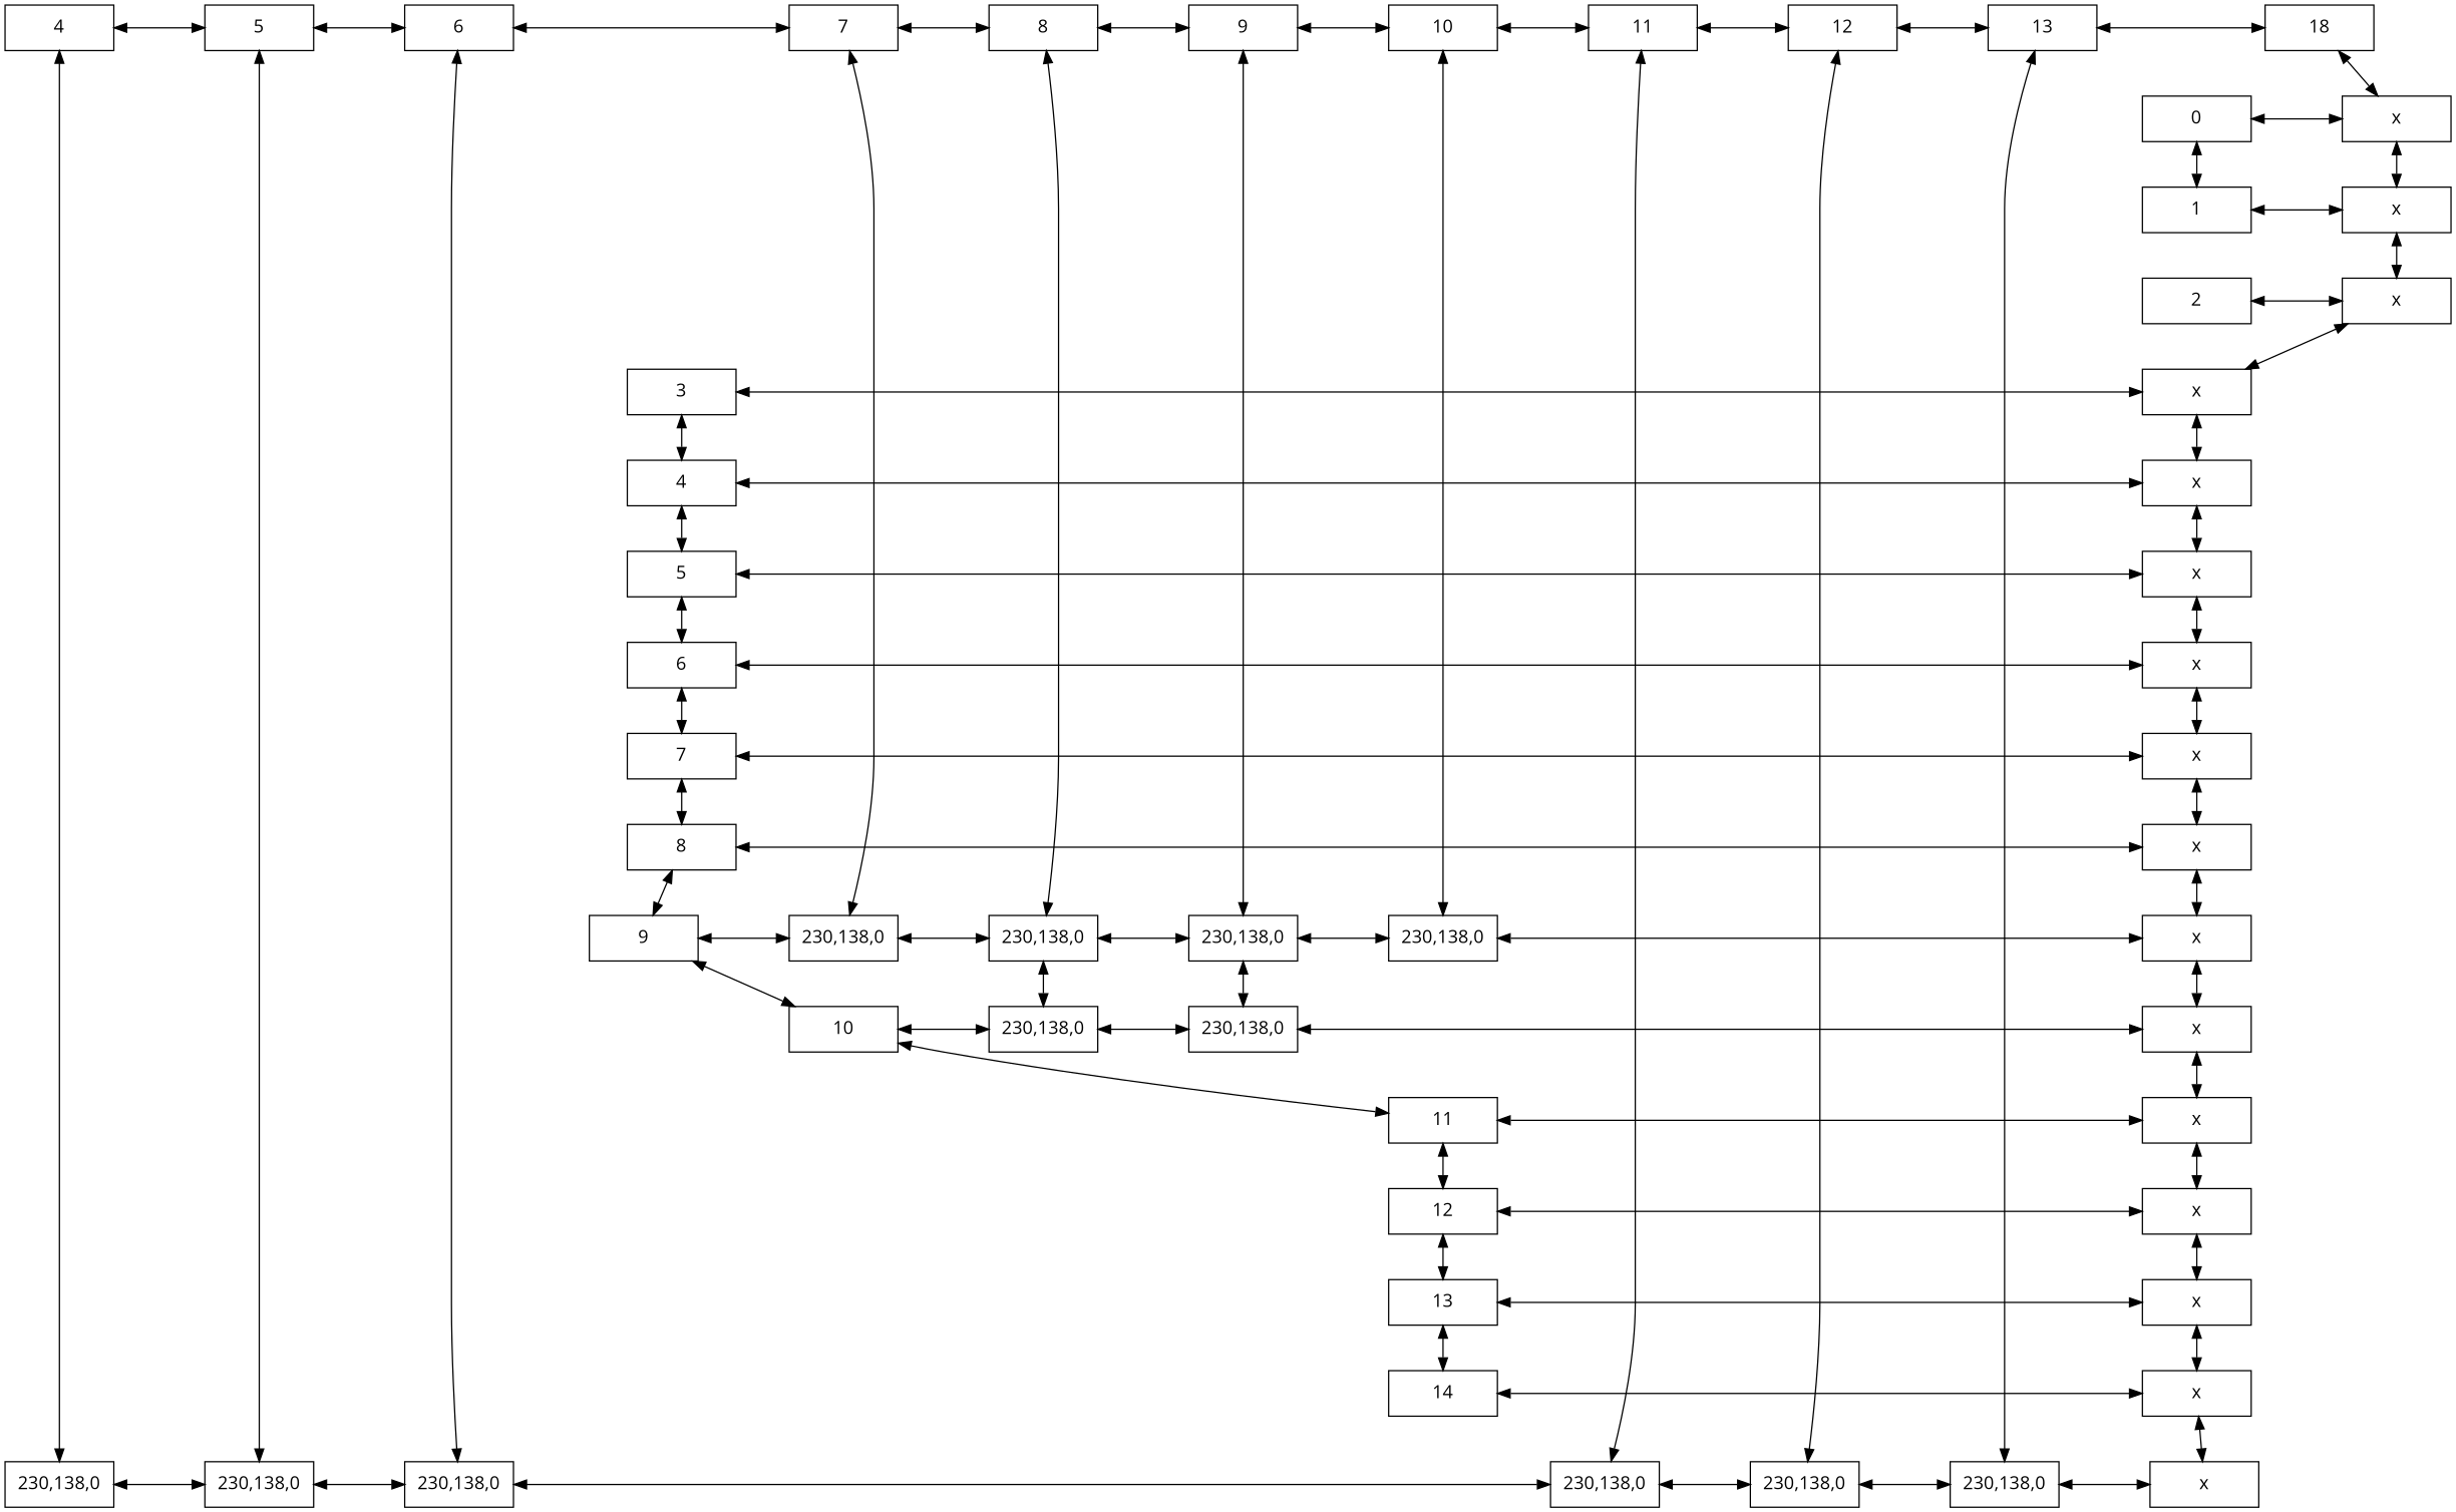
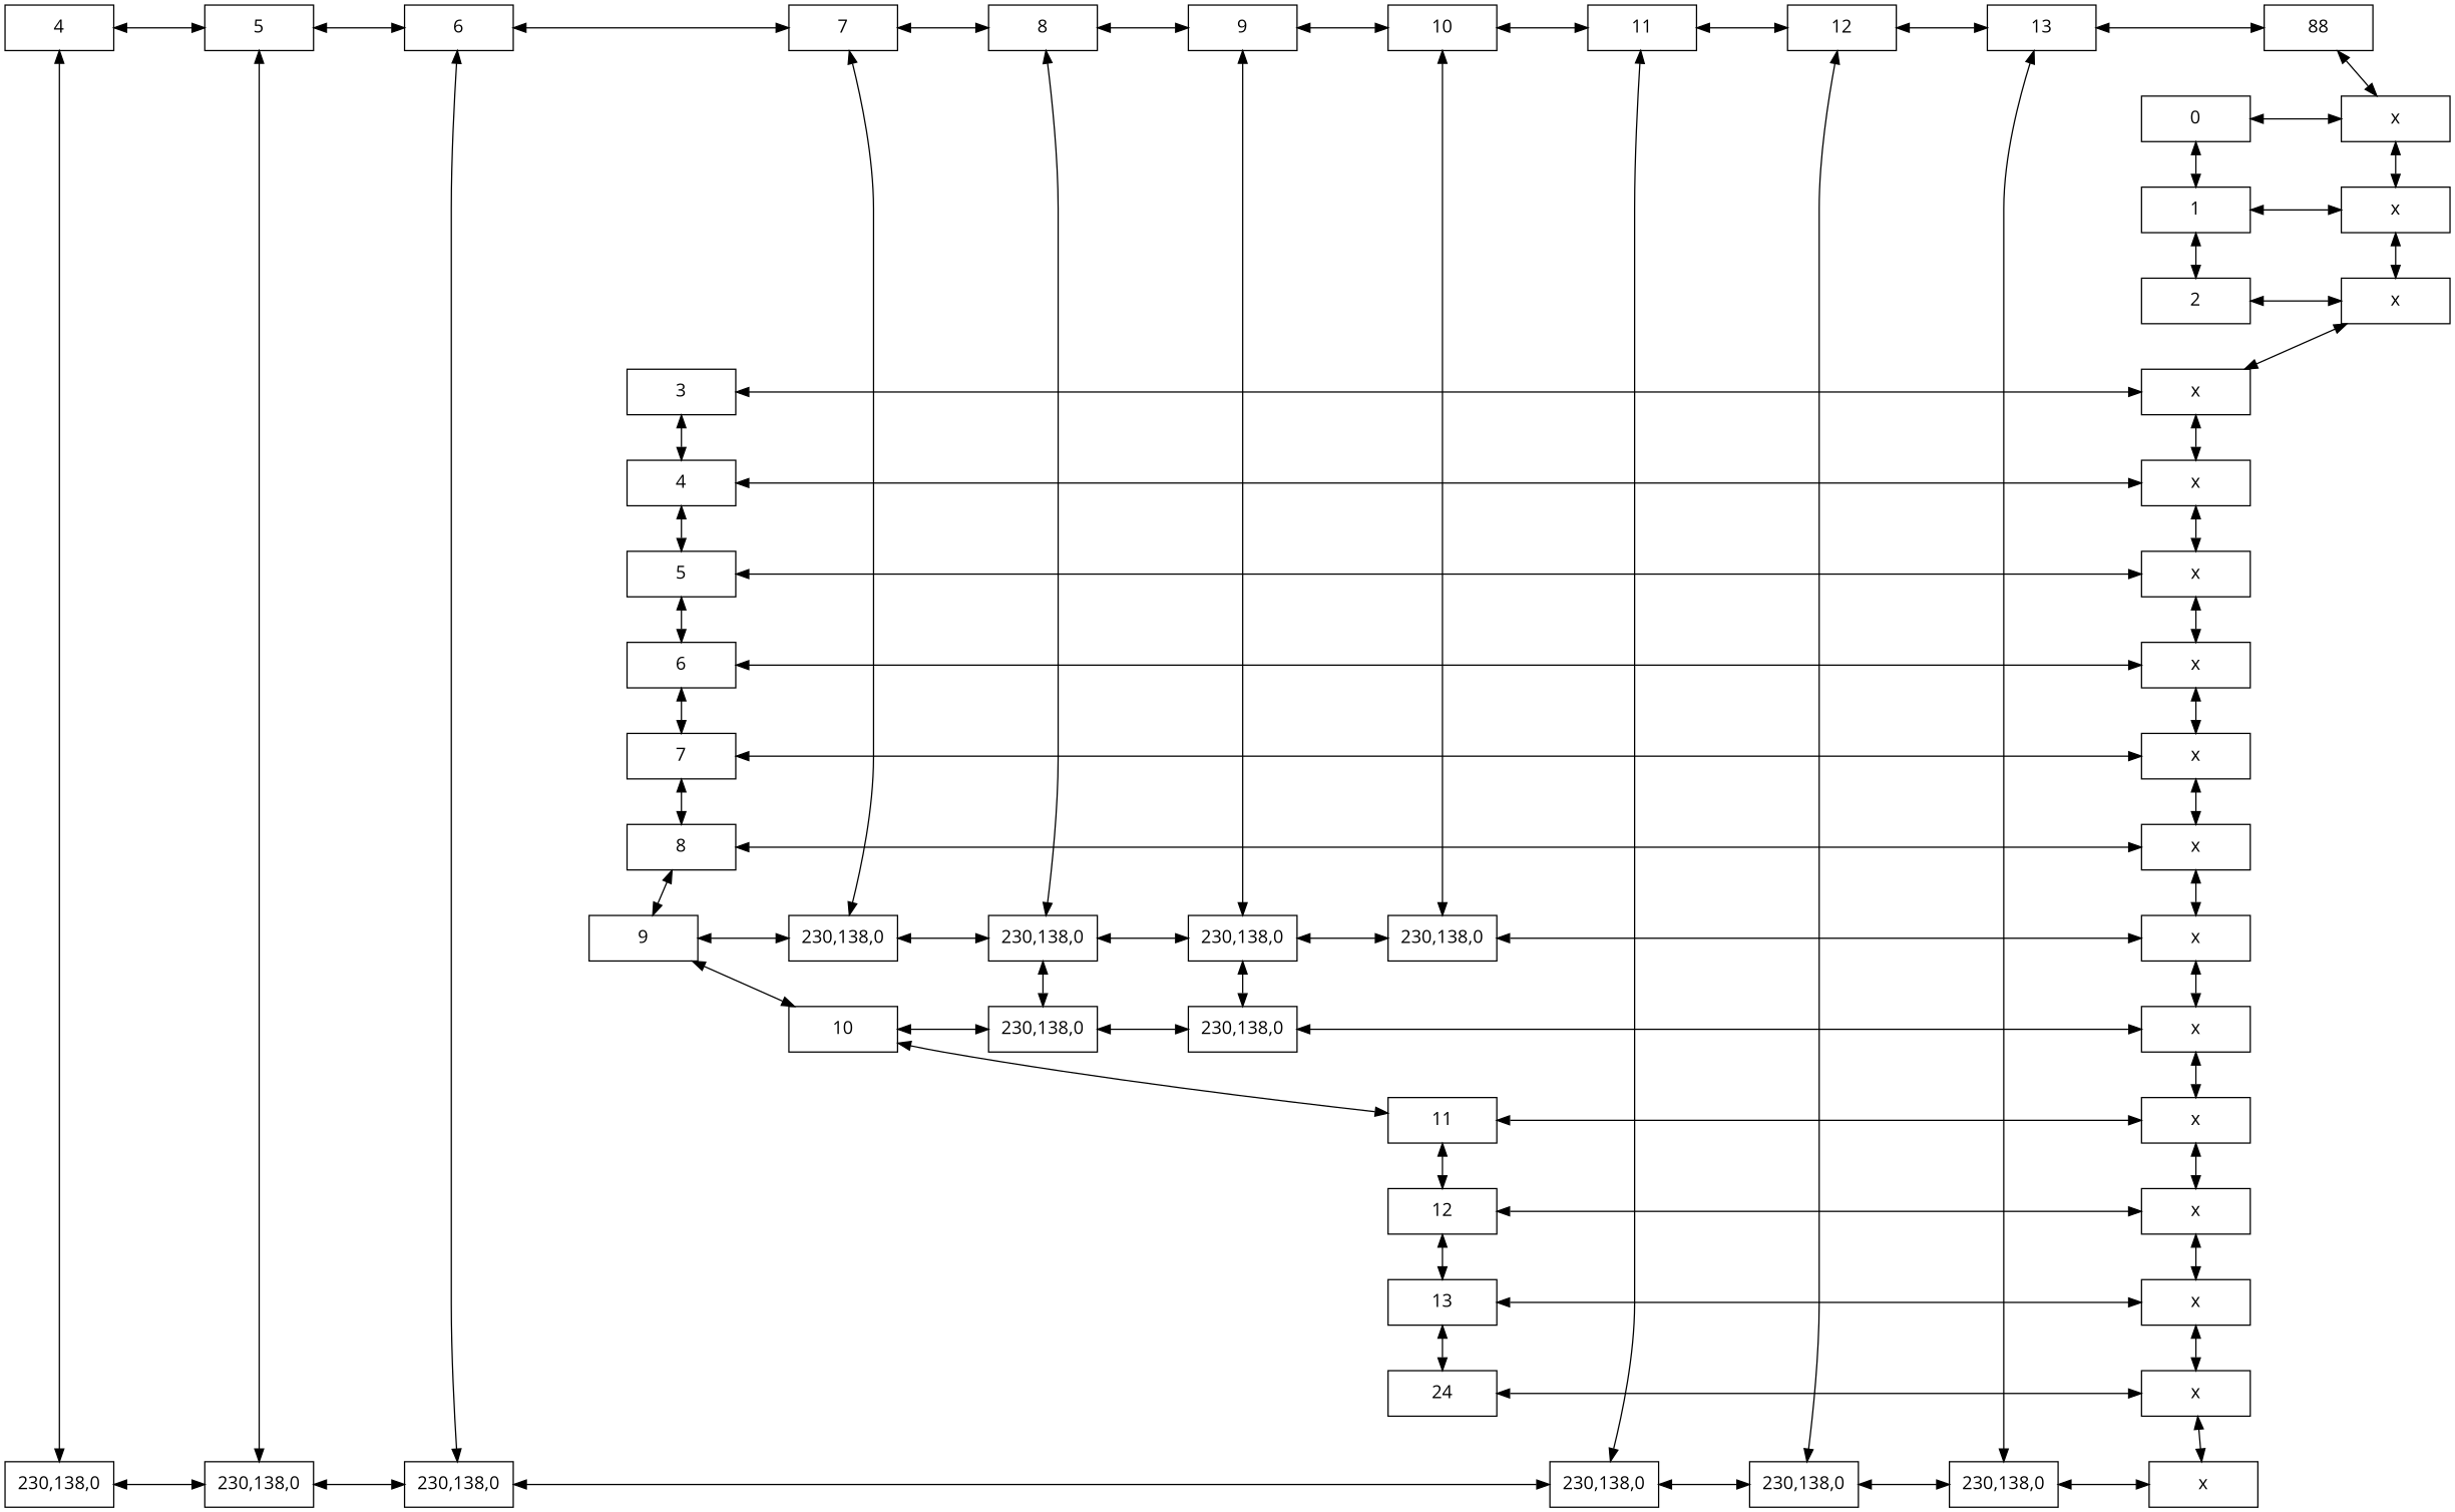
  digraph {
    fontname="Open Sans"
    nodesep=1
    rankdir=TB
    node [fontname="Open Sans" shape=rectangle]
    edge [dir=both fontname="Open Sans"]
    n1 [height=0.5 label=4 width=1.2]
    n2 [height=0.5 label=5 width=1.2]
    n3 [height=0.5 label=6 width=1.2]
    n4 [height=0.5 label=7 width=1.2]
    n5 [height=0.5 label=8 width=1.2]
    n6 [height=0.5 label=9 width=1.2]
    n7 [height=0.5 label=10 width=1.2]
    n8 [height=0.5 label=11 width=1.2]
    n9 [height=0.5 label=12 width=1.2]
    n10 [height=0.5 label=13 width=1.2]
-   n11 [height=0.5 label=18 width=1.2]
+   n11 [height=0.5 label=88 width=1.2]
    n12 [height=0.5 label=0 width=1.2]
    n13 [height=0.5 label="x" width=1.2]
    n14 [height=0.5 label=1 width=1.2]
    n15 [height=0.5 label="x" width=1.2]
    n16 [height=0.5 label=2 width=1.2]
    n17 [height=0.5 label="x" width=1.2]
    n18 [height=0.5 label=3 width=1.2]
    n19 [height=0.5 label="x" width=1.2]
    n20 [height=0.5 label=4 width=1.2]
    n21 [height=0.5 label="x" width=1.2]
    n22 [height=0.5 label=5 width=1.2]
    n23 [height=0.5 label="x" width=1.2]
    n24 [height=0.5 label=6 width=1.2]
    n25 [height=0.5 label="x" width=1.2]
    n26 [height=0.5 label=7 width=1.2]
    n27 [height=0.5 label="x" width=1.2]
    n28 [height=0.5 label=8 width=1.2]
    n29 [height=0.5 label="x" width=1.2]
    n30 [height=0.5 label=9 width=1.2]
    n31 [height=0.5 label="230,138,0" width=1.2]
    n32 [height=0.5 label="230,138,0" width=1.2]
    n33 [height=0.5 label="230,138,0" width=1.2]
    n34 [height=0.5 label="230,138,0" width=1.2]
    n35 [height=0.5 label="x" width=1.2]
    n36 [height=0.5 label=10 width=1.2]
    n37 [height=0.5 label="230,138,0" width=1.2]
    n38 [height=0.5 label="230,138,0" width=1.2]
    n39 [height=0.5 label="x" width=1.2]
    n40 [height=0.5 label=11 width=1.2]
    n41 [height=0.5 label="x" width=1.2]
-   n42 [height=0.5 label=14 width=1.2]
+   n42 [height=0.5 label=24 width=1.2]
    n43 [height=0.5 label="x" width=1.2]
    n44 [height=0.5 label=12 width=1.2]
    n45 [height=0.5 label="x" width=1.2]
    n46 [height=0.5 label=13 width=1.2]
    n47 [height=0.5 label="x" width=1.2]
    n48 [height=0.5 label="230,138,0" width=1.2]
    n49 [height=0.5 label="230,138,0" width=1.2]
    n50 [height=0.5 label="230,138,0" width=1.2]
    n51 [height=0.5 label="230,138,0" width=1.2]
    n52 [height=0.5 label="230,138,0" width=1.2]
    n53 [height=0.5 label="230,138,0" width=1.2]
    n54 [height=0.5 label="x" width=1.2]
    subgraph sub_1 {
      rank=same
      n1
      n2
      n3
      n4
      n5
      n6
      n7
      n8
      n9
      n10
      n11
    }
    subgraph sub_2 {
      rank=same
      n12
      n13
    }
    subgraph sub_3 {
      rank=same
      n14
      n15
    }
    subgraph sub_4 {
      rank=same
      n16
      n17
    }
    subgraph sub_5 {
      rank=same
      n18
      n19
    }
    subgraph sub_6 {
      rank=same
      n20
      n21
    }
    subgraph sub_7 {
      rank=same
      n22
      n23
    }
    subgraph sub_8 {
      rank=same
      n24
      n25
    }
    subgraph sub_9 {
      rank=same
      n26
      n27
    }
    subgraph sub_10 {
      rank=same
      n28
      n29
    }
    subgraph sub_11 {
      rank=same
      n30
      n31
      n32
      n33
      n34
      n35
    }
    subgraph sub_12 {
      rank=same
      n36
      n37
      n38
      n39
    }
    subgraph sub_13 {
      rank=same
      n40
      n41
    }
    subgraph sub_14 {
      rank=same
      n42
      n43
    }
    subgraph sub_15 {
      rank=same
      n44
      n45
    }
    subgraph sub_16 {
      rank=same
      n46
      n47
    }
    subgraph sub_17 {
      rank=same
      n48
      n49
      n50
      n51
      n52
      n53
      n54
    }
    n1 -> n2
    n1 -> n48
    n2 -> n3
    n2 -> n49
    n3 -> n4
    n3 -> n50
    n4 -> n5
    n4 -> n31
    n5 -> n6
    n5 -> n32
    n6 -> n7
    n6 -> n33
    n7 -> n8
    n7 -> n34
    n8 -> n9
    n8 -> n51
    n9 -> n10
    n9 -> n52
    n10 -> n11
    n10 -> n53
    n11 -> n13
    n12 -> n13
    n12 -> n14
    n13 -> n15
    n14 -> n15
+   n14 -> n16
    n15 -> n17
    n16 -> n17
    n17 -> n19
    n18 -> n19
    n18 -> n20
    n19 -> n21
    n20 -> n21
    n20 -> n22
    n21 -> n23
    n22 -> n23
    n22 -> n24
    n23 -> n25
    n24 -> n25
    n24 -> n26
    n25 -> n27
    n26 -> n27
    n26 -> n28
    n27 -> n29
    n28 -> n29
    n28 -> n30
    n29 -> n35
    n30 -> n31
    n30 -> n36
    n31 -> n32
    n32 -> n33
    n32 -> n37
    n33 -> n34
    n33 -> n38
    n34 -> n35
    n35 -> n39
    n36 -> n37
    n36 -> n40
    n37 -> n38
    n38 -> n39
    n39 -> n41
    n40 -> n41
    n40 -> n44
    n41 -> n45
    n42 -> n43
    n43 -> n54
    n44 -> n45
    n44 -> n46
    n45 -> n47
    n46 -> n42
    n46 -> n47
    n47 -> n43
    n48 -> n49
    n49 -> n50
    n50 -> n51
    n51 -> n52
    n52 -> n53
    n53 -> n54
  }
